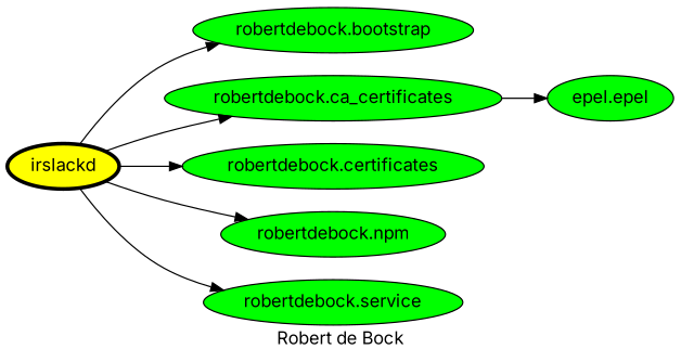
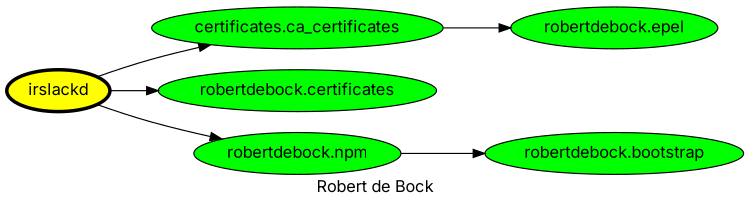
  digraph {
    fontname=Inter
    label="Robert de Bock"
    rankdir=LR
    node [fillcolor=green fontname=Inter style=filled]
    edge [fontname=Inter]
    irslackd [fillcolor=yellow penwidth=3]
    "robertdebock.bootstrap"
-   "robertdebock.ca_certificates"
+   "robertdebock.ca_certificates" [label="certificates.ca_certificates"]
    n4 [label="robertdebock.certificates"]
    "robertdebock.npm"
-   "robertdebock.service"
-   "robertdebock.epel" [label="epel.epel"]
-   irslackd -> "robertdebock.bootstrap"
+   "robertdebock.epel"
+   "robertdebock.npm" -> "robertdebock.bootstrap"
    irslackd -> "robertdebock.ca_certificates"
    irslackd -> n4
    irslackd -> "robertdebock.npm"
-   irslackd -> "robertdebock.service"
    "robertdebock.ca_certificates" -> "robertdebock.epel"
  }
